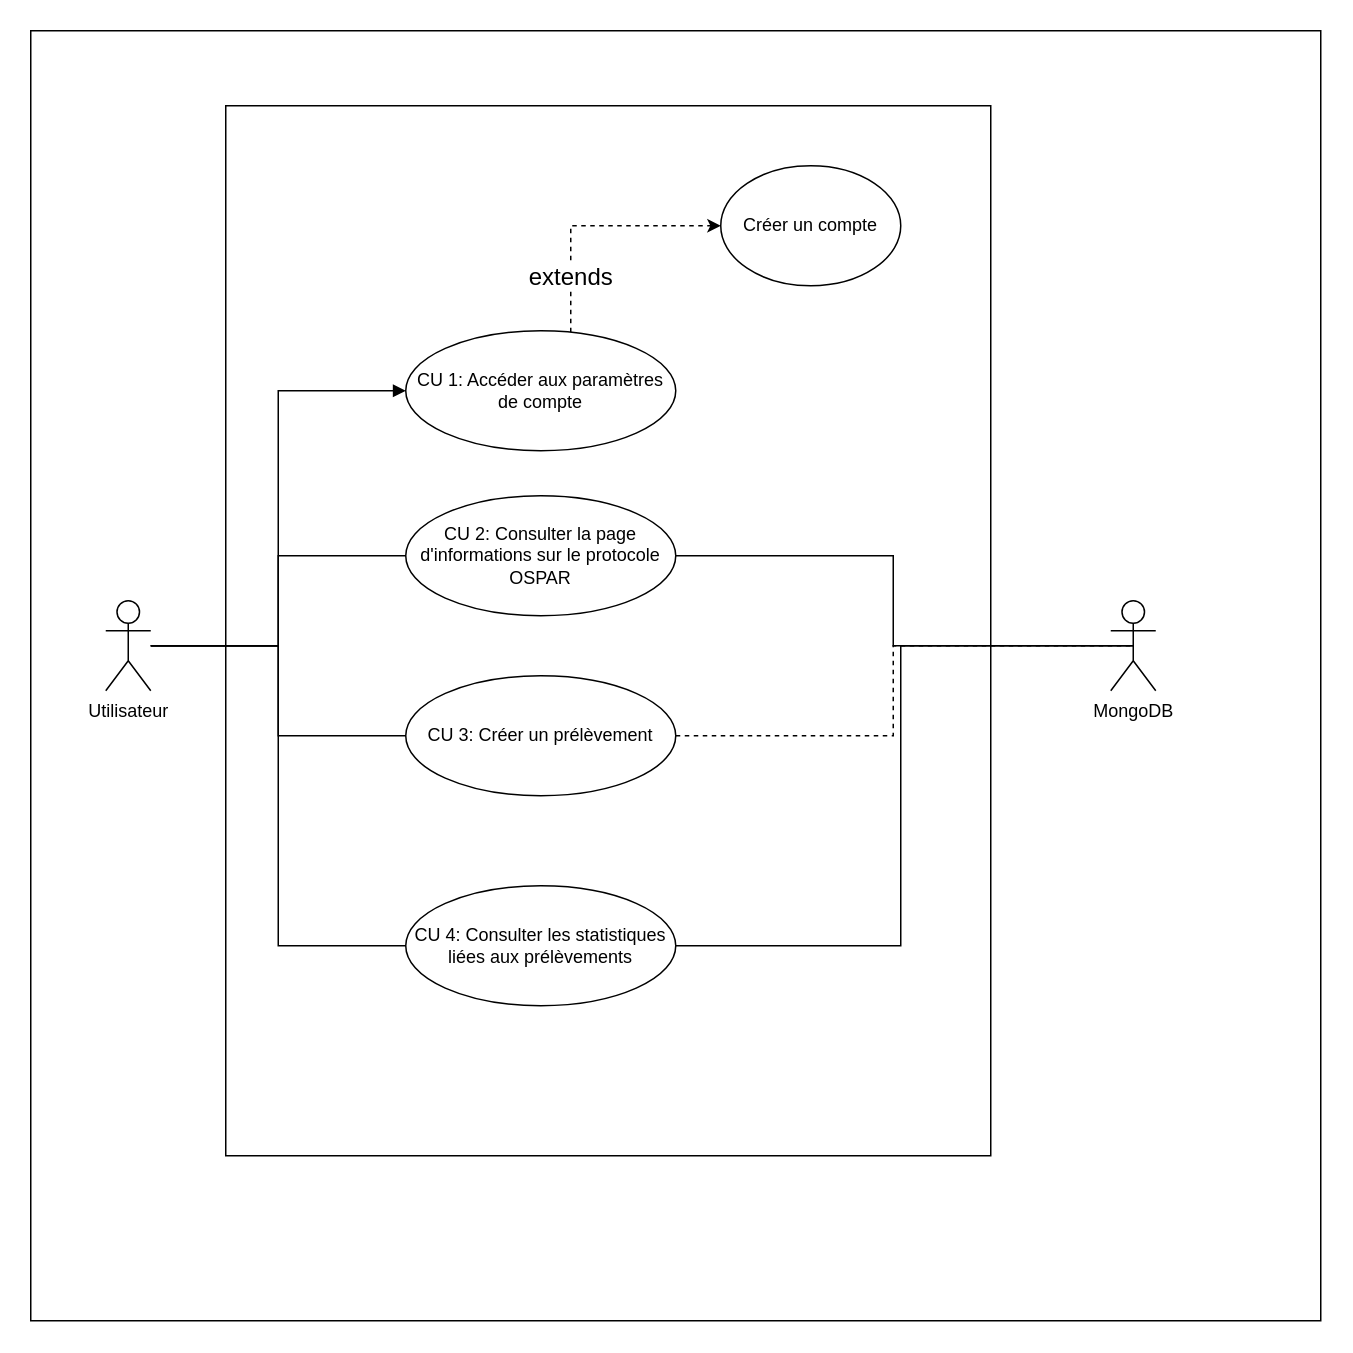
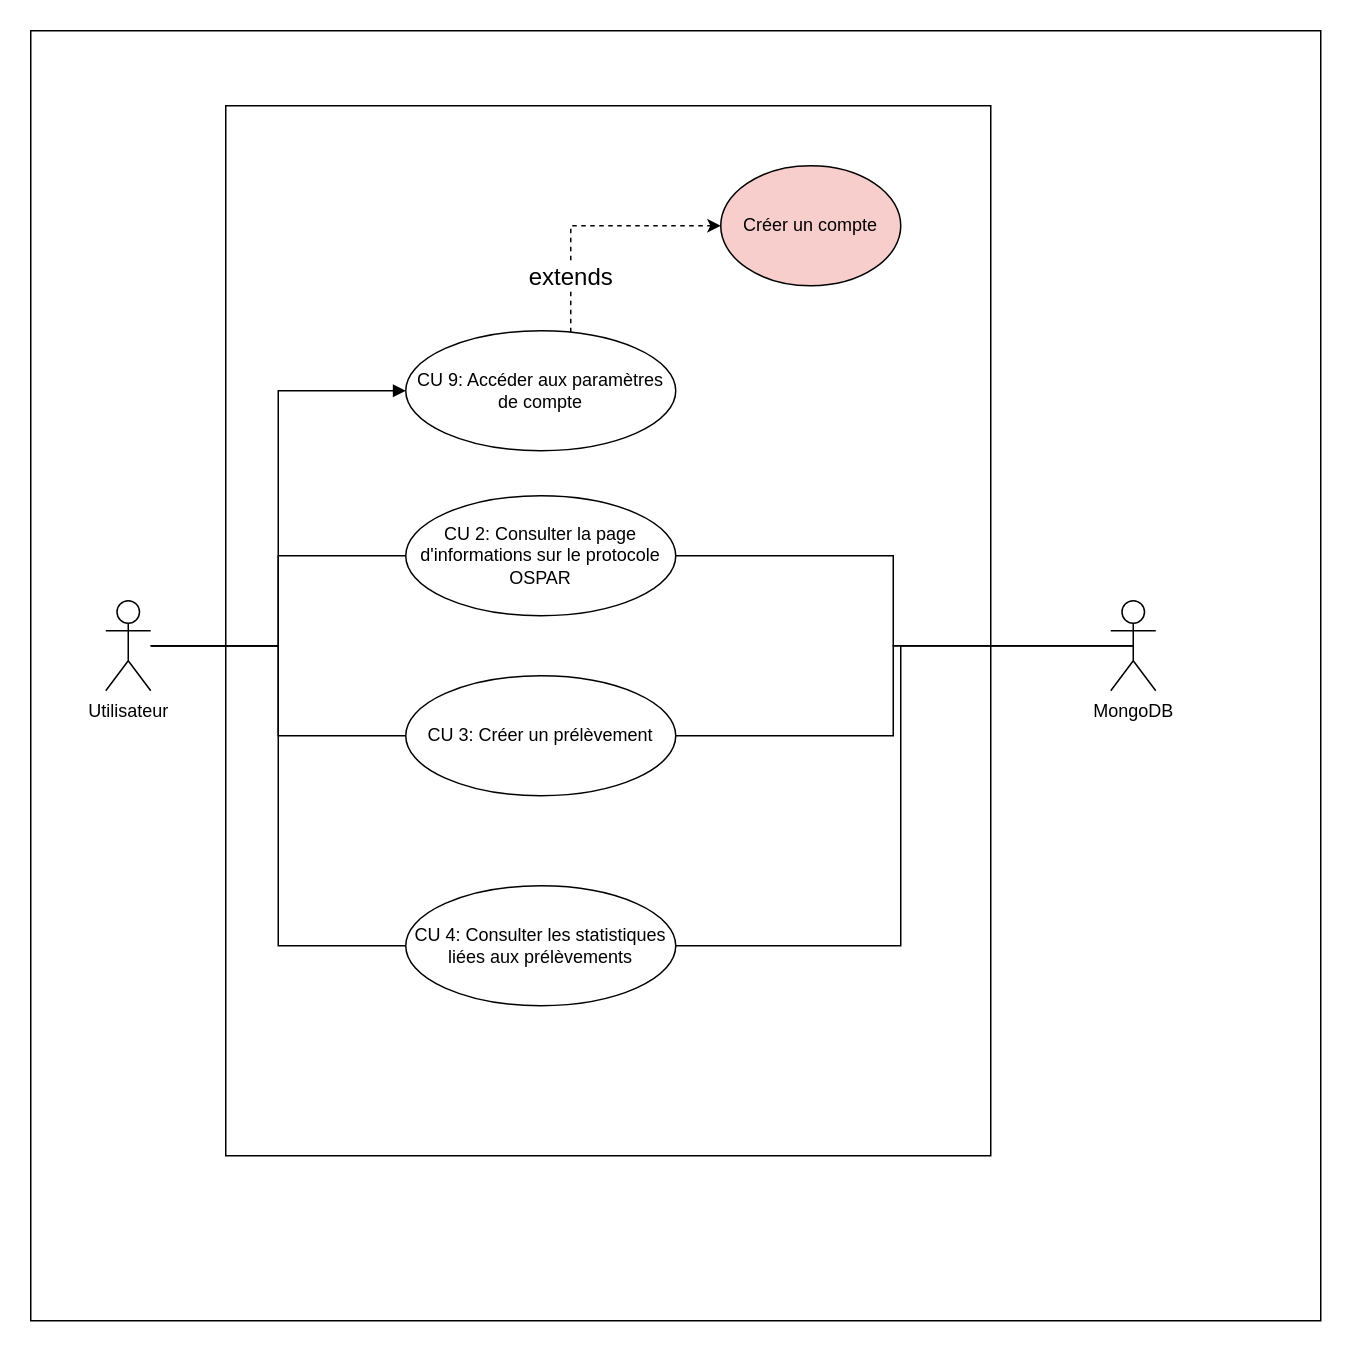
  <mxCell id="0" />
  <mxCell id="1" parent="0" />
  <mxCell id="2" value="" style="whiteSpace=wrap;html=1;aspect=fixed;" vertex="1" parent="1"><mxGeometry x="20" y="20" width="860" height="860" as="geometry" /></mxCell>
  <mxCell id="3" value="Utilisateur" style="shape=umlActor;verticalLabelPosition=bottom;verticalAlign=top;html=1;outlineConnect=0;" parent="1" vertex="1"><mxGeometry x="70" y="400" width="30" height="60" as="geometry" /></mxCell>
  <mxCell id="4" value="" style="rounded=0;whiteSpace=wrap;html=1;" vertex="1" parent="1"><mxGeometry x="150" y="70" width="510" height="700" as="geometry" /></mxCell>
  <mxCell id="5" value="MongoDB" style="shape=umlActor;verticalLabelPosition=bottom;verticalAlign=top;html=1;outlineConnect=0;" vertex="1" parent="1"><mxGeometry x="740" y="400" width="30" height="60" as="geometry" /></mxCell>
  <mxCell id="6" style="edgeStyle=orthogonalEdgeStyle;rounded=0;orthogonalLoop=1;jettySize=auto;html=1;dashed=1;" edge="1" parent="1" source="8" target="12"><mxGeometry relative="1" as="geometry"><Array as="points"><mxPoint x="380" y="150" /></Array></mxGeometry></mxCell>
  <mxCell id="7" value="&lt;font style=&quot;font-size: 16px;&quot;&gt;extends&lt;/font&gt;" style="edgeLabel;html=1;align=center;verticalAlign=middle;resizable=0;points=[];" vertex="1" connectable="0" parent="6"><mxGeometry x="-0.55" y="1" relative="1" as="geometry"><mxPoint as="offset" /></mxGeometry></mxCell>
- <mxCell id="8" value="CU 1: Accéder aux paramètres de compte" style="ellipse;whiteSpace=wrap;html=1;" vertex="1" parent="1"><mxGeometry x="270" y="220" width="180" height="80" as="geometry" /></mxCell>
+ <mxCell id="8" value="CU 9: Accéder aux paramètres de compte" style="ellipse;whiteSpace=wrap;html=1;" vertex="1" parent="1"><mxGeometry x="270" y="220" width="180" height="80" as="geometry" /></mxCell>
  <mxCell id="9" value="CU 2: Consulter la page d'informations sur le protocole OSPAR" style="ellipse;whiteSpace=wrap;html=1;" vertex="1" parent="1"><mxGeometry x="270" y="330" width="180" height="80" as="geometry" /></mxCell>
  <mxCell id="10" value="CU 3: Créer un prélèvement" style="ellipse;whiteSpace=wrap;html=1;" vertex="1" parent="1"><mxGeometry x="270" y="450" width="180" height="80" as="geometry" /></mxCell>
  <mxCell id="11" value="CU 4: Consulter les statistiques liées aux prélèvements" style="ellipse;whiteSpace=wrap;html=1;" vertex="1" parent="1"><mxGeometry x="270" y="590" width="180" height="80" as="geometry" /></mxCell>
- <mxCell id="12" value="Créer un compte" style="ellipse;whiteSpace=wrap;html=1;" vertex="1" parent="1"><mxGeometry x="480" y="110" width="120" height="80" as="geometry" /></mxCell>
+ <mxCell id="12" value="Créer un compte" style="ellipse;whiteSpace=wrap;html=1;fillColor=#f8cecc;" vertex="1" parent="1"><mxGeometry x="480" y="110" width="120" height="80" as="geometry" /></mxCell>
  <mxCell id="13" style="edgeStyle=orthogonalEdgeStyle;rounded=0;orthogonalLoop=1;jettySize=auto;html=1;entryX=0;entryY=0.5;entryDx=0;entryDy=0;endArrow=block;startFill=0;" edge="1" parent="1" source="3" target="8"><mxGeometry relative="1" as="geometry" /></mxCell>
  <mxCell id="14" style="edgeStyle=orthogonalEdgeStyle;rounded=0;orthogonalLoop=1;jettySize=auto;html=1;endArrow=none;startFill=0;" edge="1" parent="1" source="3" target="9"><mxGeometry relative="1" as="geometry" /></mxCell>
  <mxCell id="15" style="edgeStyle=orthogonalEdgeStyle;rounded=0;orthogonalLoop=1;jettySize=auto;html=1;endArrow=none;startFill=0;" edge="1" parent="1" source="3" target="10"><mxGeometry relative="1" as="geometry" /></mxCell>
  <mxCell id="16" style="edgeStyle=orthogonalEdgeStyle;rounded=0;orthogonalLoop=1;jettySize=auto;html=1;entryX=0;entryY=0.5;entryDx=0;entryDy=0;endArrow=none;startFill=0;" edge="1" parent="1" source="3" target="11"><mxGeometry relative="1" as="geometry" /></mxCell>
  <mxCell id="17" style="edgeStyle=orthogonalEdgeStyle;rounded=0;orthogonalLoop=1;jettySize=auto;html=1;entryX=0.5;entryY=0.5;entryDx=0;entryDy=0;entryPerimeter=0;endArrow=none;startFill=0;" edge="1" parent="1" source="9" target="5"><mxGeometry relative="1" as="geometry" /></mxCell>
- <mxCell id="18" style="edgeStyle=orthogonalEdgeStyle;rounded=0;orthogonalLoop=1;jettySize=auto;html=1;entryX=0.5;entryY=0.5;entryDx=0;entryDy=0;entryPerimeter=0;endArrow=none;startFill=0;dashed=1;" edge="1" parent="1" source="10" target="5"><mxGeometry relative="1" as="geometry" /></mxCell>
+ <mxCell id="18" style="edgeStyle=orthogonalEdgeStyle;rounded=0;orthogonalLoop=1;jettySize=auto;html=1;entryX=0.5;entryY=0.5;entryDx=0;entryDy=0;entryPerimeter=0;endArrow=none;startFill=0;" edge="1" parent="1" source="10" target="5"><mxGeometry relative="1" as="geometry" /></mxCell>
  <mxCell id="19" style="edgeStyle=orthogonalEdgeStyle;rounded=0;orthogonalLoop=1;jettySize=auto;html=1;entryX=0.5;entryY=0.5;entryDx=0;entryDy=0;entryPerimeter=0;endArrow=none;startFill=0;" edge="1" parent="1" source="11" target="5"><mxGeometry relative="1" as="geometry"><Array as="points"><mxPoint x="600" y="630" /><mxPoint x="600" y="430" /></Array></mxGeometry></mxCell>
